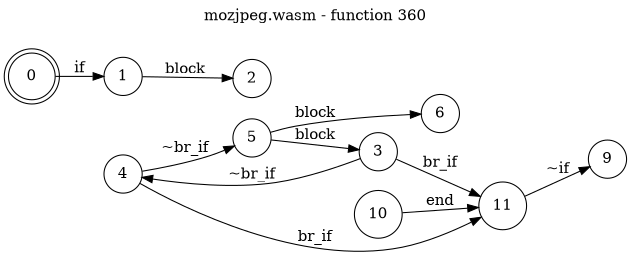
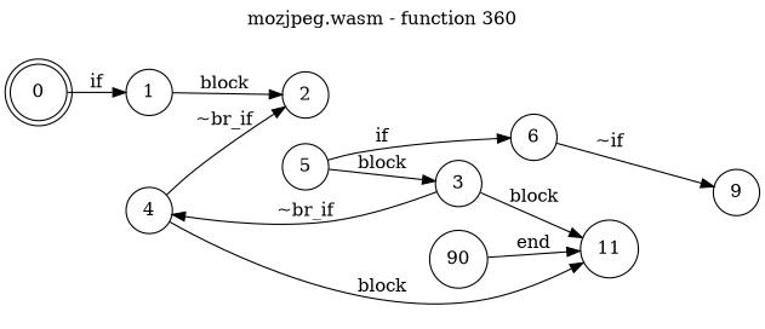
  digraph {
    label="mozjpeg.wasm - function 360"
    labelfontcolor=black
    labelfontname=Helvetica
    labelfontsize=16
    labelloc=t
    rankdir=LR
    node [shape=circle]
    0 [shape=doublecircle]
    1
    2
    3
    4
    11
    5
    6
    9
-   10
+   10 [label=90]
    0 -> 1 [label=if]
    1 -> 2 [label=block]
    3 -> 4 [label="~br_if"]
-   3 -> 11 [label=br_if]
-   4 -> 11 [label=br_if]
-   4 -> 5 [label="~br_if"]
+   3 -> 11 [label=block]
+   4 -> 11 [label=block]
+   4 -> 2 [label="~br_if"]
    5 -> 3 [label=block]
-   5 -> 6 [label=block]
-   11 -> 9 [label="~if"]
+   5 -> 6 [label=if]
+   6 -> 9 [label="~if"]
    10 -> 11 [label=end]
  }
